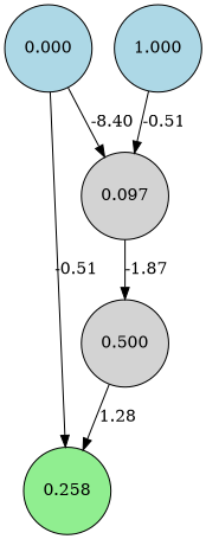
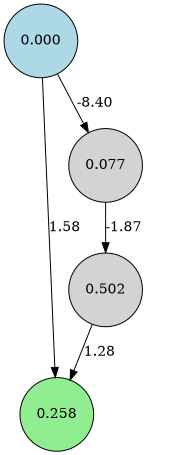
  digraph {
    rankdir=TB
    node [fillcolor=lightblue shape=circle style=filled]
    n1 [label=0.000]
    n2 [fillcolor=lightgreen label=0.258]
-   n3 [fillcolor=lightgray label=0.097]
-   n4 [fillcolor=lightgray label=0.500]
-   n5 [label=1.000]
-   n1 -> n2 [label=-0.51]
+   n3 [fillcolor=lightgray label=0.077]
+   n4 [fillcolor=lightgray label=0.502]
+   n1 -> n2 [label=1.58]
    n1 -> n3 [label=-8.40]
    n3 -> n4 [label=-1.87]
    n4 -> n2 [label=1.28]
-   n5 -> n3 [label=-0.51]
  }
